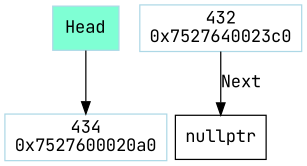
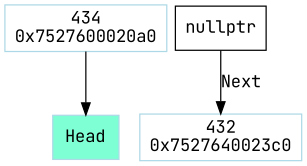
  digraph {
    fontname="JetBrains Mono"
    nodesep=0.1
    rankdir=TB
    node [color=lightblue fillcolor=white fontname="JetBrains Mono" shape=box style=filled]
    edge [fontname="JetBrains Mono"]
    n1 [fillcolor=aquamarine label=Head]
    n2 [label="434\n0x7527600020a0"]
    n3 [label="432\n0x7527640023c0"]
    nullptr [color=""]
-   n1 -> n2
-   n3 -> nullptr [color=black label=Next]
+   n2 -> n1
+   nullptr -> n3 [color=black label=Next]
  }
